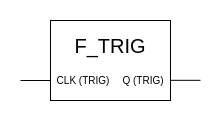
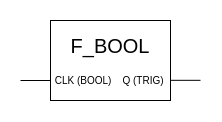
  <mxCell id="0" />
  <mxCell id="1" parent="0" />
  <mxCell id="2" value="" style="rounded=0;whiteSpace=wrap;html=1;" vertex="1" parent="1"><mxGeometry x="50" y="20" width="120" height="80" as="geometry" /></mxCell>
- <mxCell id="3" value="&lt;font style=&quot;font-size: 20px;&quot;&gt;F_TRIG&lt;/font&gt;" style="text;html=1;align=center;verticalAlign=middle;whiteSpace=wrap;rounded=0;" vertex="1" parent="1"><mxGeometry x="80" y="30" width="60" height="30" as="geometry" /></mxCell>
+ <mxCell id="3" value="&lt;font style=&quot;font-size: 20px;&quot;&gt;F_BOOL&lt;/font&gt;" style="text;html=1;align=center;verticalAlign=middle;whiteSpace=wrap;rounded=0;" vertex="1" parent="1"><mxGeometry x="80" y="30" width="60" height="30" as="geometry" /></mxCell>
  <mxCell id="4" value="" style="endArrow=none;html=1;rounded=0;" edge="1" parent="1"><mxGeometry width="50" height="50" relative="1" as="geometry"><mxPoint x="20" y="80" as="sourcePoint" /><mxPoint x="50" y="80" as="targetPoint" /></mxGeometry></mxCell>
  <mxCell id="5" style="edgeStyle=orthogonalEdgeStyle;rounded=0;orthogonalLoop=1;jettySize=auto;html=1;exitX=0.5;exitY=1;exitDx=0;exitDy=0;" edge="1" parent="1" source="2" target="2"><mxGeometry relative="1" as="geometry" /></mxCell>
- <mxCell id="6" value="&lt;span style=&quot;font-size: 10px;&quot;&gt;CLK (TRIG)&lt;/span&gt;" style="text;html=1;align=center;verticalAlign=middle;whiteSpace=wrap;rounded=0;" vertex="1" parent="1"><mxGeometry x="53" y="65" width="60" height="30" as="geometry" /></mxCell>
+ <mxCell id="6" value="&lt;span style=&quot;font-size: 10px;&quot;&gt;CLK (BOOL)&lt;/span&gt;" style="text;html=1;align=center;verticalAlign=middle;whiteSpace=wrap;rounded=0;" vertex="1" parent="1"><mxGeometry x="53" y="65" width="60" height="30" as="geometry" /></mxCell>
  <mxCell id="7" value="" style="endArrow=none;html=1;rounded=0;" edge="1" parent="1"><mxGeometry width="50" height="50" relative="1" as="geometry"><mxPoint x="170" y="79.82" as="sourcePoint" /><mxPoint x="200" y="79.82" as="targetPoint" /></mxGeometry></mxCell>
  <mxCell id="8" value="&lt;span style=&quot;font-size: 10px;&quot;&gt;Q (TRIG)&lt;/span&gt;" style="text;html=1;align=center;verticalAlign=middle;whiteSpace=wrap;rounded=0;" vertex="1" parent="1"><mxGeometry x="113" y="65" width="60" height="30" as="geometry" /></mxCell>
